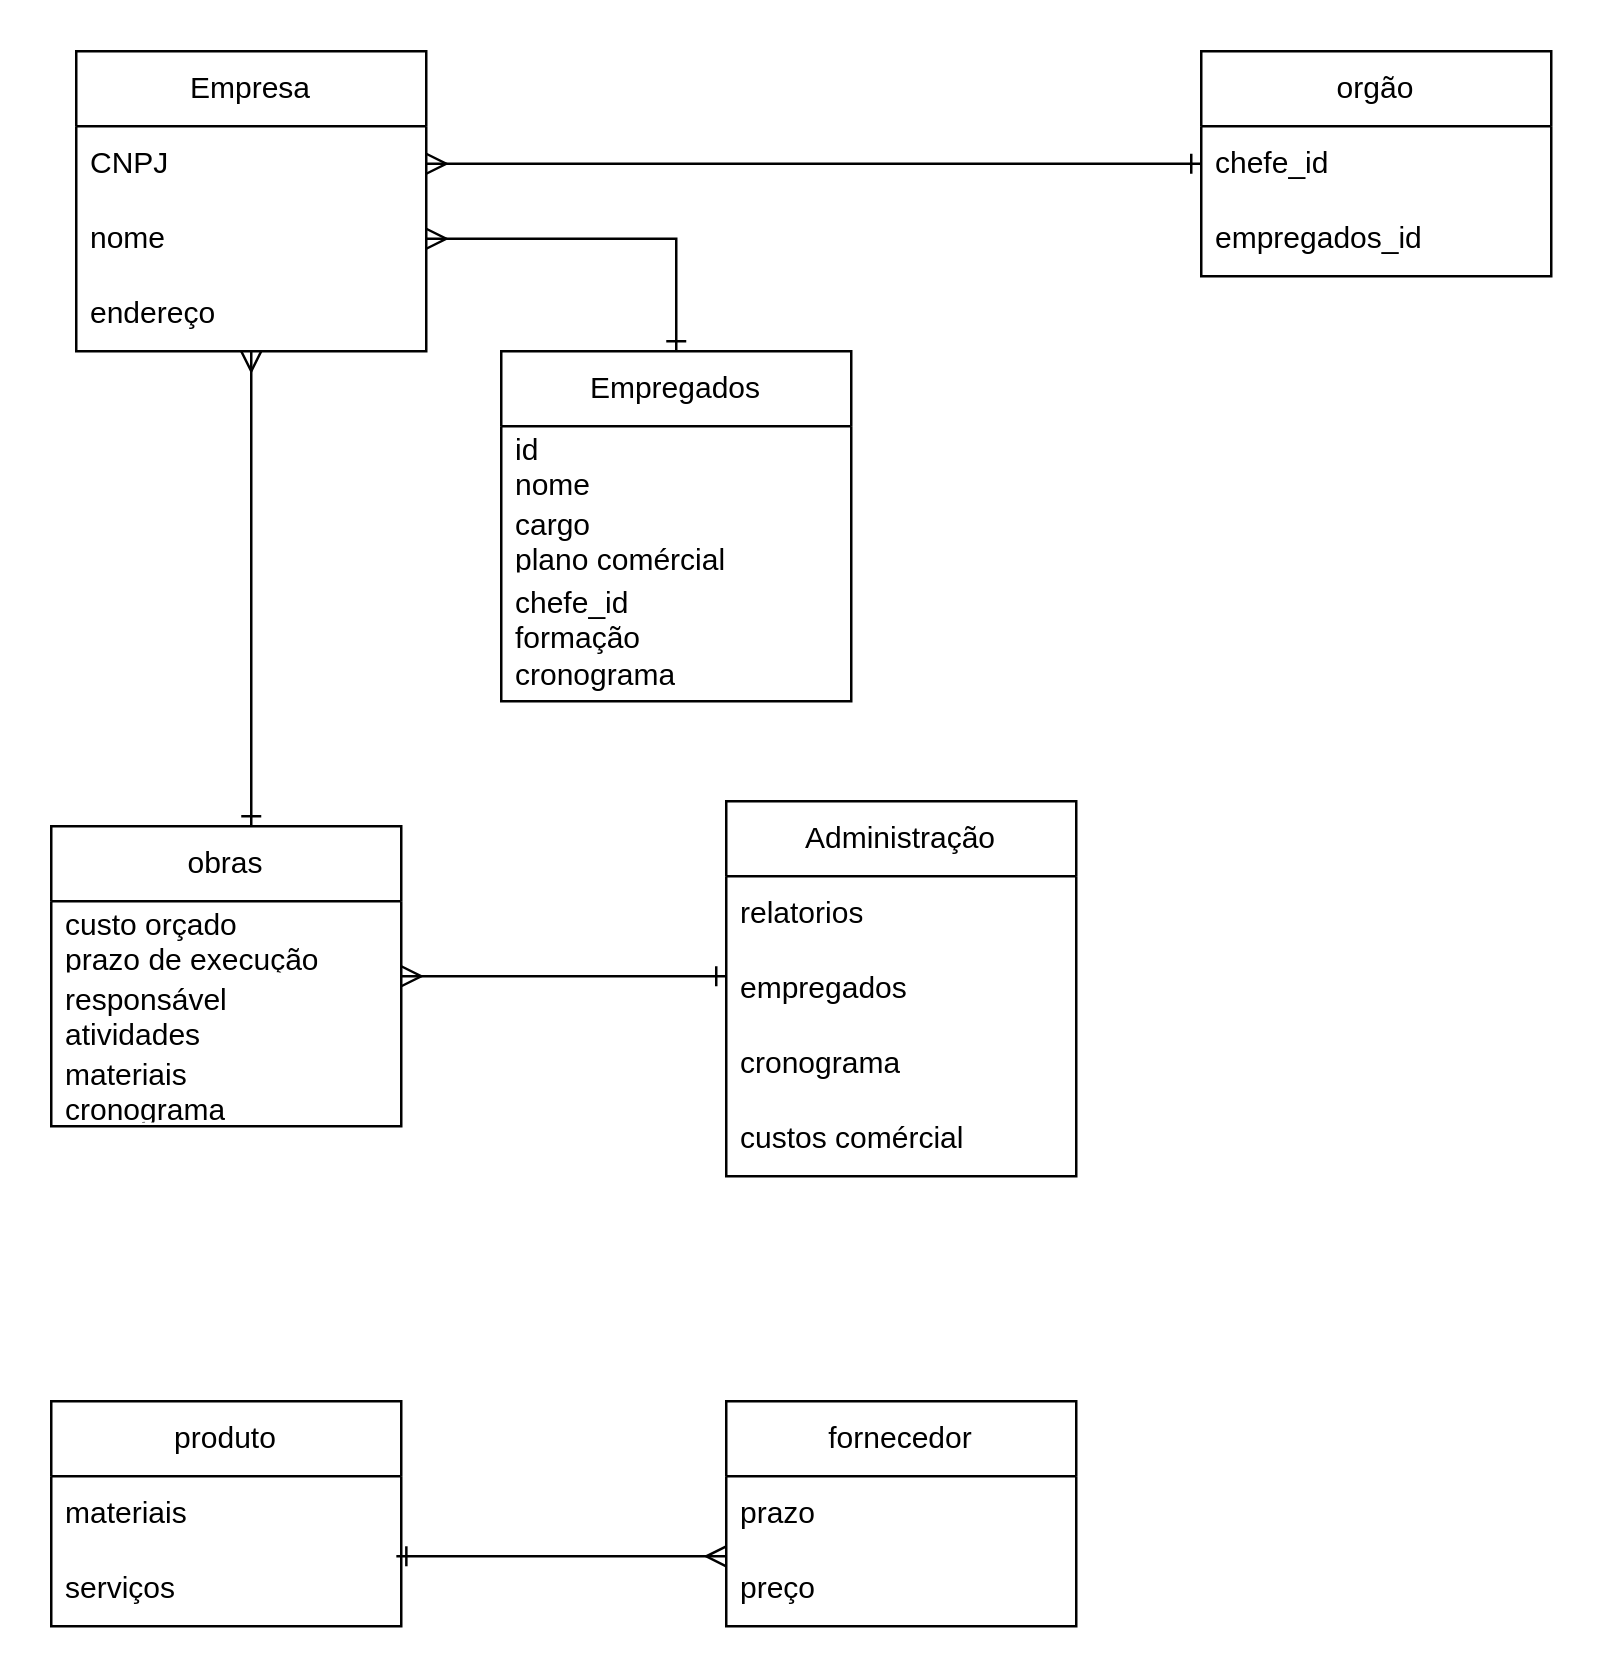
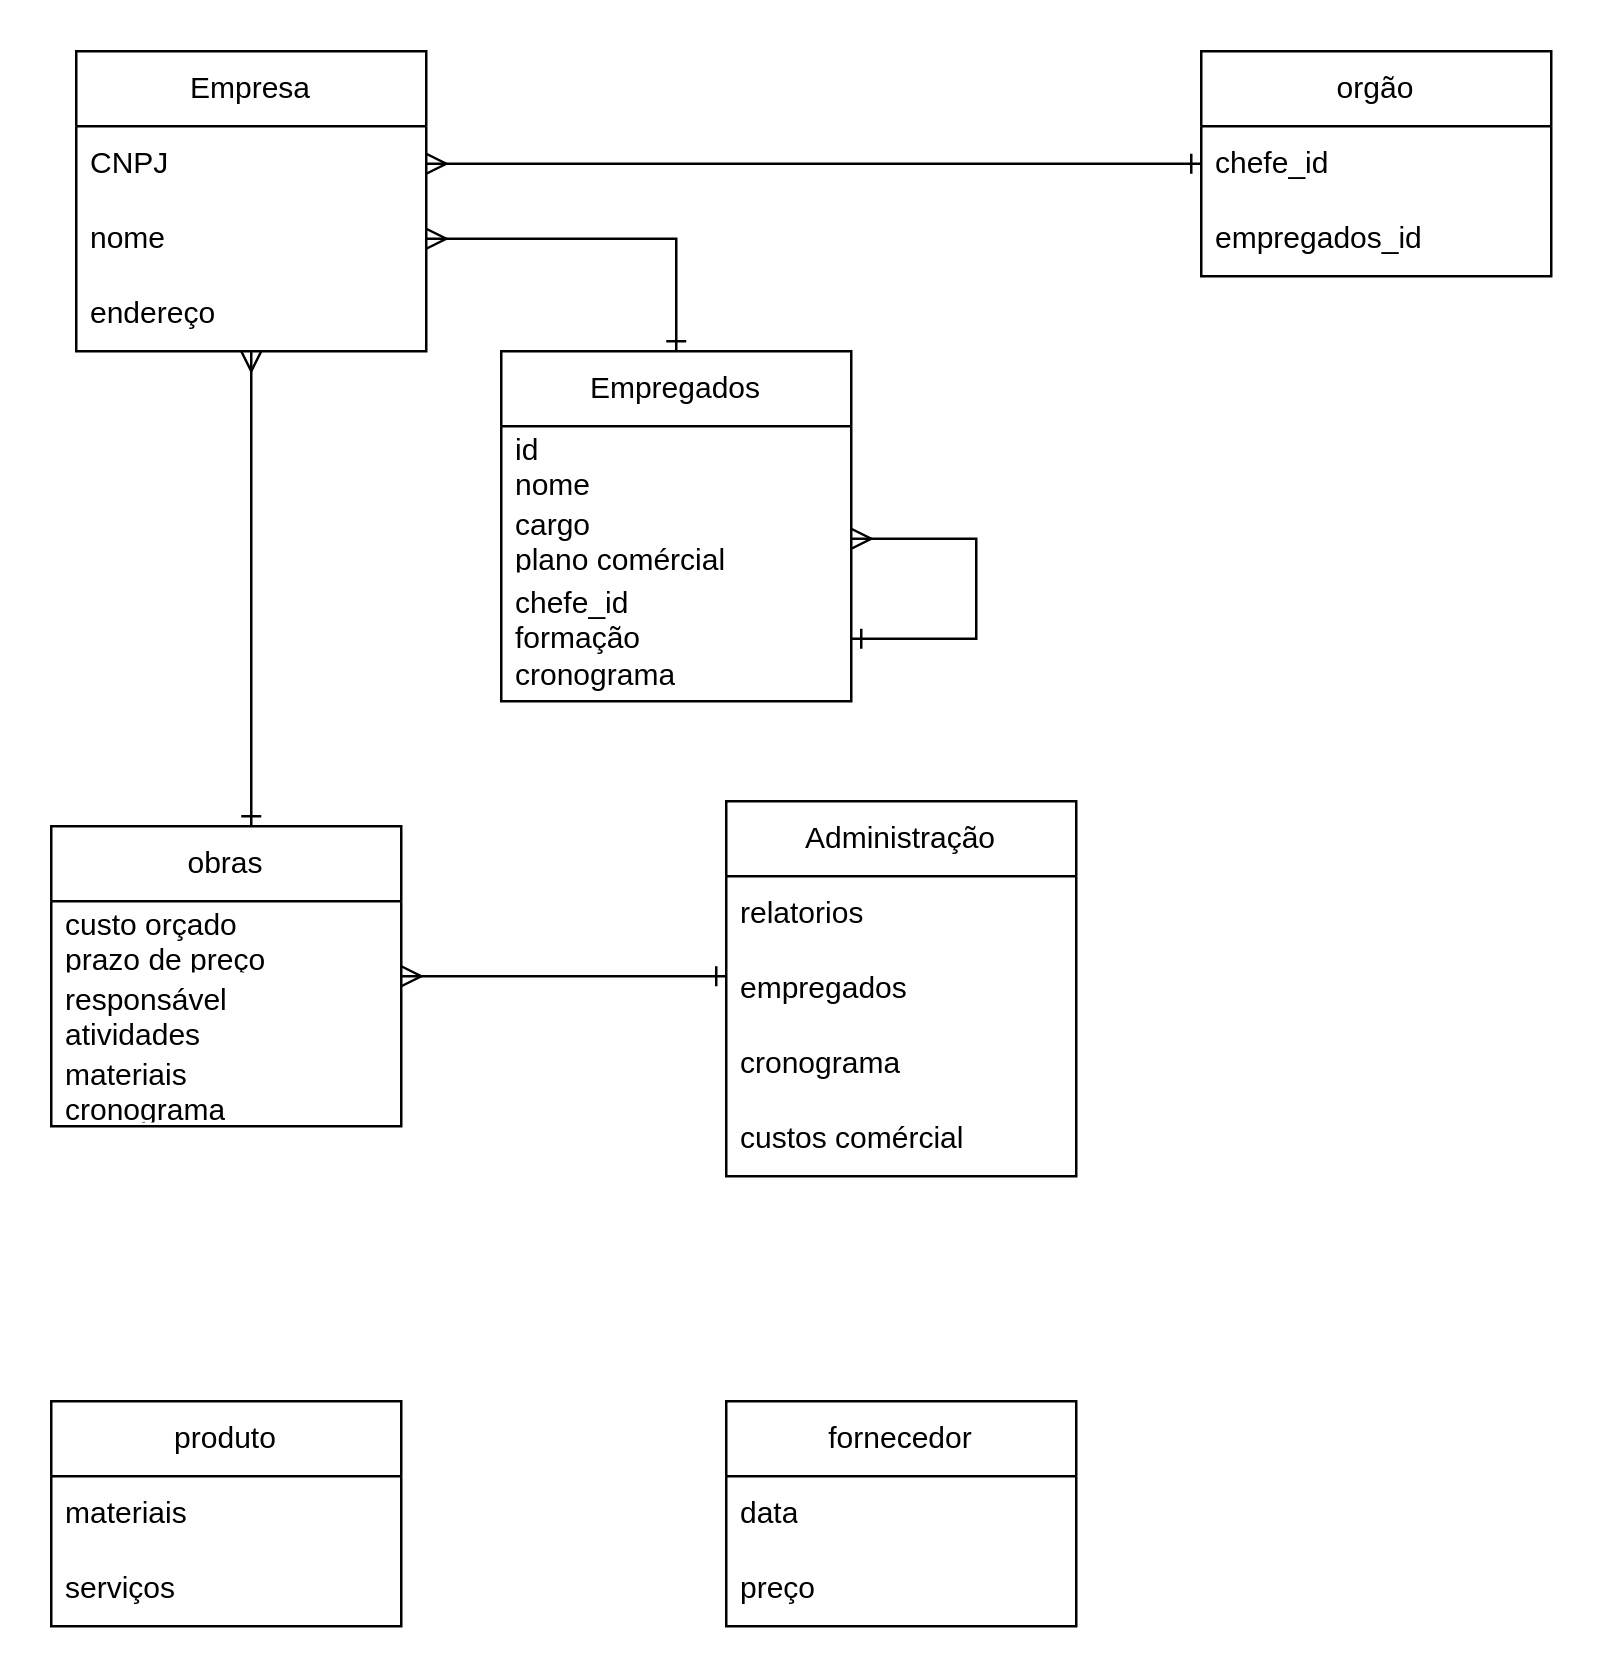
  <mxCell id="0" />
  <mxCell id="1" parent="0" />
  <mxCell id="2" value="Empresa" style="swimlane;fontStyle=0;childLayout=stackLayout;horizontal=1;startSize=30;horizontalStack=0;resizeParent=1;resizeParentMax=0;resizeLast=0;collapsible=1;marginBottom=0;whiteSpace=wrap;html=1;" vertex="1" parent="1"><mxGeometry x="30" y="20" width="140" height="120" as="geometry" /></mxCell>
  <mxCell id="3" value="&lt;div&gt;CNPJ&lt;/div&gt;" style="text;strokeColor=none;fillColor=none;align=left;verticalAlign=middle;spacingLeft=4;spacingRight=4;overflow=hidden;points=[[0,0.5],[1,0.5]];portConstraint=eastwest;rotatable=0;whiteSpace=wrap;html=1;" vertex="1" parent="2"><mxGeometry y="30" width="140" height="30" as="geometry" /></mxCell>
  <mxCell id="4" value="nome" style="text;strokeColor=none;fillColor=none;align=left;verticalAlign=middle;spacingLeft=4;spacingRight=4;overflow=hidden;points=[[0,0.5],[1,0.5]];portConstraint=eastwest;rotatable=0;whiteSpace=wrap;html=1;" vertex="1" parent="2"><mxGeometry y="60" width="140" height="30" as="geometry" /></mxCell>
  <mxCell id="5" value="endereço" style="text;strokeColor=none;fillColor=none;align=left;verticalAlign=middle;spacingLeft=4;spacingRight=4;overflow=hidden;points=[[0,0.5],[1,0.5]];portConstraint=eastwest;rotatable=0;whiteSpace=wrap;html=1;" vertex="1" parent="2"><mxGeometry y="90" width="140" height="30" as="geometry" /></mxCell>
  <mxCell id="6" value="Empregados" style="swimlane;fontStyle=0;childLayout=stackLayout;horizontal=1;startSize=30;horizontalStack=0;resizeParent=1;resizeParentMax=0;resizeLast=0;collapsible=1;marginBottom=0;whiteSpace=wrap;html=1;" vertex="1" parent="1"><mxGeometry x="200" y="140" width="140" height="140" as="geometry" /></mxCell>
  <mxCell id="7" value="&lt;div&gt;id&lt;/div&gt;&lt;div&gt;nome&lt;br&gt;&lt;/div&gt;" style="text;strokeColor=none;fillColor=none;align=left;verticalAlign=middle;spacingLeft=4;spacingRight=4;overflow=hidden;points=[[0,0.5],[1,0.5]];portConstraint=eastwest;rotatable=0;whiteSpace=wrap;html=1;" vertex="1" parent="6"><mxGeometry y="30" width="140" height="30" as="geometry" /></mxCell>
+ <mxCell id="8" style="edgeStyle=orthogonalEdgeStyle;rounded=0;orthogonalLoop=1;jettySize=auto;html=1;exitX=1;exitY=0.5;exitDx=0;exitDy=0;entryX=1;entryY=0.5;entryDx=0;entryDy=0;endArrow=ERone;endFill=0;startArrow=ERmany;startFill=0;" edge="1" parent="6" source="9" target="10"><mxGeometry relative="1" as="geometry"><mxPoint x="250" y="120" as="targetPoint" /><Array as="points"><mxPoint x="190" y="75" /><mxPoint x="190" y="115" /></Array></mxGeometry></mxCell>
  <mxCell id="9" value="&lt;div&gt;cargo&lt;/div&gt;&lt;div&gt;plano comércial&lt;br&gt;&lt;/div&gt;" style="text;strokeColor=none;fillColor=none;align=left;verticalAlign=middle;spacingLeft=4;spacingRight=4;overflow=hidden;points=[[0,0.5],[1,0.5]];portConstraint=eastwest;rotatable=0;whiteSpace=wrap;html=1;" vertex="1" parent="6"><mxGeometry y="60" width="140" height="30" as="geometry" /></mxCell>
  <mxCell id="10" value="&lt;div&gt;chefe_id&lt;/div&gt;&lt;div&gt;formação&lt;/div&gt;&lt;div&gt;cronograma&lt;br&gt;&lt;/div&gt;" style="text;strokeColor=none;fillColor=none;align=left;verticalAlign=middle;spacingLeft=4;spacingRight=4;overflow=hidden;points=[[0,0.5],[1,0.5]];portConstraint=eastwest;rotatable=0;whiteSpace=wrap;html=1;" vertex="1" parent="6"><mxGeometry y="90" width="140" height="50" as="geometry" /></mxCell>
  <mxCell id="11" style="edgeStyle=orthogonalEdgeStyle;rounded=0;orthogonalLoop=1;jettySize=auto;html=1;exitX=1;exitY=0.5;exitDx=0;exitDy=0;endArrow=ERone;endFill=0;startArrow=ERmany;startFill=0;" edge="1" parent="1" source="4" target="6"><mxGeometry relative="1" as="geometry" /></mxCell>
  <mxCell id="12" value="orgão" style="swimlane;fontStyle=0;childLayout=stackLayout;horizontal=1;startSize=30;horizontalStack=0;resizeParent=1;resizeParentMax=0;resizeLast=0;collapsible=1;marginBottom=0;whiteSpace=wrap;html=1;" vertex="1" parent="1"><mxGeometry x="480" y="20" width="140" height="90" as="geometry" /></mxCell>
  <mxCell id="13" value="chefe_id" style="text;strokeColor=none;fillColor=none;align=left;verticalAlign=middle;spacingLeft=4;spacingRight=4;overflow=hidden;points=[[0,0.5],[1,0.5]];portConstraint=eastwest;rotatable=0;whiteSpace=wrap;html=1;" vertex="1" parent="12"><mxGeometry y="30" width="140" height="30" as="geometry" /></mxCell>
  <mxCell id="14" value="empregados_id" style="text;strokeColor=none;fillColor=none;align=left;verticalAlign=middle;spacingLeft=4;spacingRight=4;overflow=hidden;points=[[0,0.5],[1,0.5]];portConstraint=eastwest;rotatable=0;whiteSpace=wrap;html=1;" vertex="1" parent="12"><mxGeometry y="60" width="140" height="30" as="geometry" /></mxCell>
  <mxCell id="15" style="edgeStyle=orthogonalEdgeStyle;rounded=0;orthogonalLoop=1;jettySize=auto;html=1;exitX=1;exitY=0.5;exitDx=0;exitDy=0;endArrow=ERone;endFill=0;startArrow=ERmany;startFill=0;" edge="1" parent="1" source="3"><mxGeometry relative="1" as="geometry"><mxPoint x="480" y="65" as="targetPoint" /></mxGeometry></mxCell>
  <mxCell id="16" style="edgeStyle=orthogonalEdgeStyle;rounded=0;orthogonalLoop=1;jettySize=auto;html=1;exitX=1;exitY=0.5;exitDx=0;exitDy=0;endArrow=ERone;endFill=0;startArrow=ERmany;startFill=0;" edge="1" parent="1" source="17"><mxGeometry relative="1" as="geometry"><mxPoint x="290" y="390" as="targetPoint" /></mxGeometry></mxCell>
  <mxCell id="17" value="obras" style="swimlane;fontStyle=0;childLayout=stackLayout;horizontal=1;startSize=30;horizontalStack=0;resizeParent=1;resizeParentMax=0;resizeLast=0;collapsible=1;marginBottom=0;whiteSpace=wrap;html=1;" vertex="1" parent="1"><mxGeometry x="20" y="330" width="140" height="120" as="geometry" /></mxCell>
- <mxCell id="18" value="&lt;div&gt;custo orçado&lt;/div&gt;&lt;div&gt;prazo de execução&lt;br&gt;&lt;/div&gt;" style="text;strokeColor=none;fillColor=none;align=left;verticalAlign=middle;spacingLeft=4;spacingRight=4;overflow=hidden;points=[[0,0.5],[1,0.5]];portConstraint=eastwest;rotatable=0;whiteSpace=wrap;html=1;" vertex="1" parent="17"><mxGeometry y="30" width="140" height="30" as="geometry" /></mxCell>
+ <mxCell id="18" value="&lt;div&gt;custo orçado&lt;/div&gt;&lt;div&gt;prazo de preço&lt;br&gt;&lt;/div&gt;" style="text;strokeColor=none;fillColor=none;align=left;verticalAlign=middle;spacingLeft=4;spacingRight=4;overflow=hidden;points=[[0,0.5],[1,0.5]];portConstraint=eastwest;rotatable=0;whiteSpace=wrap;html=1;" vertex="1" parent="17"><mxGeometry y="30" width="140" height="30" as="geometry" /></mxCell>
  <mxCell id="19" value="&lt;div&gt;responsável&lt;/div&gt;&lt;div&gt;atividades&lt;br&gt;&lt;/div&gt;" style="text;strokeColor=none;fillColor=none;align=left;verticalAlign=middle;spacingLeft=4;spacingRight=4;overflow=hidden;points=[[0,0.5],[1,0.5]];portConstraint=eastwest;rotatable=0;whiteSpace=wrap;html=1;" vertex="1" parent="17"><mxGeometry y="60" width="140" height="30" as="geometry" /></mxCell>
  <mxCell id="20" value="&lt;div&gt;materiais&lt;/div&gt;&lt;div&gt;cronograma&lt;br&gt;&lt;/div&gt;" style="text;strokeColor=none;fillColor=none;align=left;verticalAlign=middle;spacingLeft=4;spacingRight=4;overflow=hidden;points=[[0,0.5],[1,0.5]];portConstraint=eastwest;rotatable=0;whiteSpace=wrap;html=1;" vertex="1" parent="17"><mxGeometry y="90" width="140" height="30" as="geometry" /></mxCell>
  <mxCell id="21" style="edgeStyle=orthogonalEdgeStyle;rounded=0;orthogonalLoop=1;jettySize=auto;html=1;exitX=0.5;exitY=1;exitDx=0;exitDy=0;endArrow=ERone;endFill=0;startArrow=ERmany;startFill=0;" edge="1" parent="1" source="2"><mxGeometry relative="1" as="geometry"><mxPoint x="100" y="330" as="targetPoint" /></mxGeometry></mxCell>
  <mxCell id="22" value="Administração" style="swimlane;fontStyle=0;childLayout=stackLayout;horizontal=1;startSize=30;horizontalStack=0;resizeParent=1;resizeParentMax=0;resizeLast=0;collapsible=1;marginBottom=0;whiteSpace=wrap;html=1;" vertex="1" parent="1"><mxGeometry x="290" y="320" width="140" height="150" as="geometry" /></mxCell>
  <mxCell id="23" value="relatorios" style="text;strokeColor=none;fillColor=none;align=left;verticalAlign=middle;spacingLeft=4;spacingRight=4;overflow=hidden;points=[[0,0.5],[1,0.5]];portConstraint=eastwest;rotatable=0;whiteSpace=wrap;html=1;" vertex="1" parent="22"><mxGeometry y="30" width="140" height="30" as="geometry" /></mxCell>
  <mxCell id="24" value="empregados" style="text;strokeColor=none;fillColor=none;align=left;verticalAlign=middle;spacingLeft=4;spacingRight=4;overflow=hidden;points=[[0,0.5],[1,0.5]];portConstraint=eastwest;rotatable=0;whiteSpace=wrap;html=1;" vertex="1" parent="22"><mxGeometry y="60" width="140" height="30" as="geometry" /></mxCell>
  <mxCell id="25" value="cronograma" style="text;strokeColor=none;fillColor=none;align=left;verticalAlign=middle;spacingLeft=4;spacingRight=4;overflow=hidden;points=[[0,0.5],[1,0.5]];portConstraint=eastwest;rotatable=0;whiteSpace=wrap;html=1;" vertex="1" parent="22"><mxGeometry y="90" width="140" height="30" as="geometry" /></mxCell>
  <mxCell id="26" value="custos comércial" style="text;strokeColor=none;fillColor=none;align=left;verticalAlign=middle;spacingLeft=4;spacingRight=4;overflow=hidden;points=[[0,0.5],[1,0.5]];portConstraint=eastwest;rotatable=0;whiteSpace=wrap;html=1;" vertex="1" parent="22"><mxGeometry y="120" width="140" height="30" as="geometry" /></mxCell>
  <mxCell id="27" value="produto" style="swimlane;fontStyle=0;childLayout=stackLayout;horizontal=1;startSize=30;horizontalStack=0;resizeParent=1;resizeParentMax=0;resizeLast=0;collapsible=1;marginBottom=0;whiteSpace=wrap;html=1;" vertex="1" parent="1"><mxGeometry x="20" y="560" width="140" height="90" as="geometry" /></mxCell>
  <mxCell id="28" value="materiais" style="text;strokeColor=none;fillColor=none;align=left;verticalAlign=middle;spacingLeft=4;spacingRight=4;overflow=hidden;points=[[0,0.5],[1,0.5]];portConstraint=eastwest;rotatable=0;whiteSpace=wrap;html=1;" vertex="1" parent="27"><mxGeometry y="30" width="140" height="30" as="geometry" /></mxCell>
  <mxCell id="29" value="serviços" style="text;strokeColor=none;fillColor=none;align=left;verticalAlign=middle;spacingLeft=4;spacingRight=4;overflow=hidden;points=[[0,0.5],[1,0.5]];portConstraint=eastwest;rotatable=0;whiteSpace=wrap;html=1;" vertex="1" parent="27"><mxGeometry y="60" width="140" height="30" as="geometry" /></mxCell>
  <mxCell id="30" value="fornecedor" style="swimlane;fontStyle=0;childLayout=stackLayout;horizontal=1;startSize=30;horizontalStack=0;resizeParent=1;resizeParentMax=0;resizeLast=0;collapsible=1;marginBottom=0;whiteSpace=wrap;html=1;" vertex="1" parent="1"><mxGeometry x="290" y="560" width="140" height="90" as="geometry" /></mxCell>
- <mxCell id="31" value="prazo" style="text;strokeColor=none;fillColor=none;align=left;verticalAlign=middle;spacingLeft=4;spacingRight=4;overflow=hidden;points=[[0,0.5],[1,0.5]];portConstraint=eastwest;rotatable=0;whiteSpace=wrap;html=1;" vertex="1" parent="30"><mxGeometry y="30" width="140" height="30" as="geometry" /></mxCell>
+ <mxCell id="31" value="data" style="text;strokeColor=none;fillColor=none;align=left;verticalAlign=middle;spacingLeft=4;spacingRight=4;overflow=hidden;points=[[0,0.5],[1,0.5]];portConstraint=eastwest;rotatable=0;whiteSpace=wrap;html=1;" vertex="1" parent="30"><mxGeometry y="30" width="140" height="30" as="geometry" /></mxCell>
  <mxCell id="32" value="preço" style="text;strokeColor=none;fillColor=none;align=left;verticalAlign=middle;spacingLeft=4;spacingRight=4;overflow=hidden;points=[[0,0.5],[1,0.5]];portConstraint=eastwest;rotatable=0;whiteSpace=wrap;html=1;" vertex="1" parent="30"><mxGeometry y="60" width="140" height="30" as="geometry" /></mxCell>
- <mxCell id="33" style="edgeStyle=orthogonalEdgeStyle;rounded=0;orthogonalLoop=1;jettySize=auto;html=1;exitX=0.986;exitY=0.067;exitDx=0;exitDy=0;entryX=0;entryY=0.067;entryDx=0;entryDy=0;endArrow=ERmany;endFill=0;startArrow=ERone;startFill=0;exitPerimeter=0;entryPerimeter=0;" edge="1" parent="1" source="29" target="32"><mxGeometry relative="1" as="geometry" /></mxCell>
